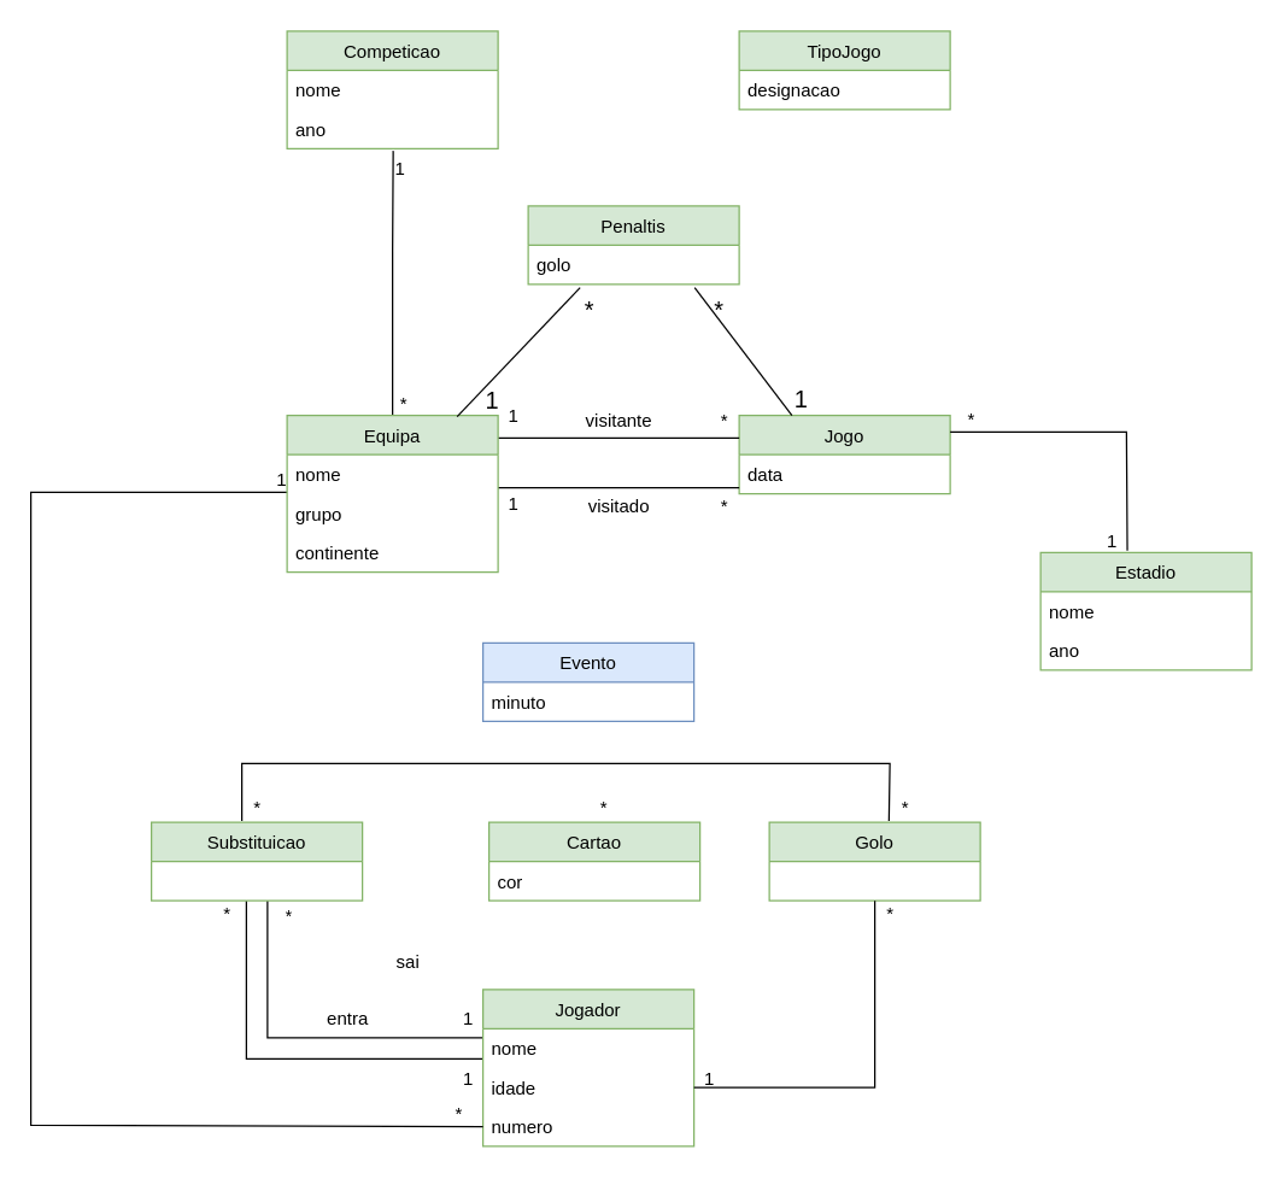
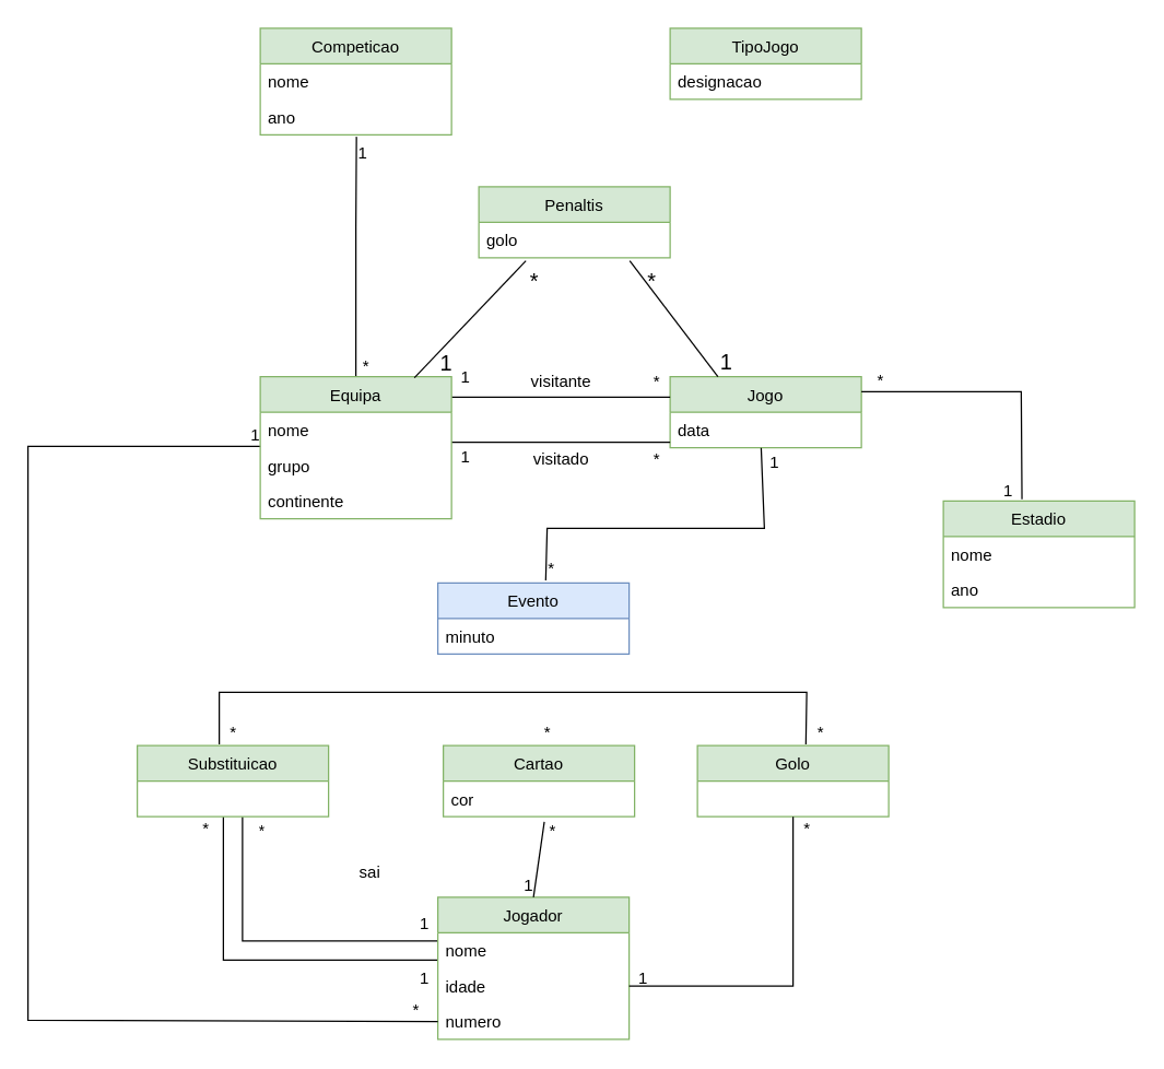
  <mxCell id="0" />
  <mxCell id="1" parent="0" />
  <mxCell id="2" value="Jogo" style="swimlane;fontStyle=0;childLayout=stackLayout;horizontal=1;startSize=26;fillColor=#d5e8d4;horizontalStack=0;resizeParent=1;resizeParentMax=0;resizeLast=0;collapsible=1;marginBottom=0;strokeColor=#82b366;" parent="1" vertex="1"><mxGeometry x="490" y="275" width="140" height="52" as="geometry" /></mxCell>
  <mxCell id="3" value="data" style="text;strokeColor=none;fillColor=none;align=left;verticalAlign=top;spacingLeft=4;spacingRight=4;overflow=hidden;rotatable=0;points=[[0,0.5],[1,0.5]];portConstraint=eastwest;" parent="2" vertex="1"><mxGeometry y="26" width="140" height="26" as="geometry" /></mxCell>
  <mxCell id="4" value="" style="line;strokeWidth=1;fillColor=none;align=left;verticalAlign=middle;spacingTop=-1;spacingLeft=3;spacingRight=3;rotatable=0;labelPosition=right;points=[];portConstraint=eastwest;strokeColor=inherit;" parent="1" vertex="1"><mxGeometry x="330" y="286" width="160" height="8" as="geometry" /></mxCell>
  <mxCell id="5" value="" style="line;strokeWidth=1;fillColor=none;align=left;verticalAlign=middle;spacingTop=-1;spacingLeft=3;spacingRight=3;rotatable=0;labelPosition=right;points=[];portConstraint=eastwest;strokeColor=inherit;" parent="1" vertex="1"><mxGeometry x="330" y="319" width="160" height="8" as="geometry" /></mxCell>
  <mxCell id="6" value="visitante" style="text;html=1;align=center;verticalAlign=middle;resizable=0;points=[];autosize=1;strokeColor=none;fillColor=none;" parent="1" vertex="1"><mxGeometry x="375" y="264" width="70" height="30" as="geometry" /></mxCell>
  <mxCell id="7" value="visitado" style="text;html=1;align=center;verticalAlign=middle;resizable=0;points=[];autosize=1;strokeColor=none;fillColor=none;" parent="1" vertex="1"><mxGeometry x="380" y="321" width="60" height="30" as="geometry" /></mxCell>
  <mxCell id="8" value="1" style="text;html=1;align=center;verticalAlign=middle;resizable=0;points=[];autosize=1;strokeColor=none;fillColor=none;" parent="1" vertex="1"><mxGeometry x="325" y="261" width="30" height="30" as="geometry" /></mxCell>
  <mxCell id="9" value="*" style="text;html=1;align=center;verticalAlign=middle;resizable=0;points=[];autosize=1;strokeColor=none;fillColor=none;" parent="1" vertex="1"><mxGeometry x="465" y="264" width="30" height="30" as="geometry" /></mxCell>
  <mxCell id="10" value="1" style="text;html=1;align=center;verticalAlign=middle;resizable=0;points=[];autosize=1;strokeColor=none;fillColor=none;" parent="1" vertex="1"><mxGeometry x="325" y="319" width="30" height="30" as="geometry" /></mxCell>
  <mxCell id="11" value="*" style="text;html=1;align=center;verticalAlign=middle;resizable=0;points=[];autosize=1;strokeColor=none;fillColor=none;" parent="1" vertex="1"><mxGeometry x="465" y="321" width="30" height="30" as="geometry" /></mxCell>
  <mxCell id="12" value="Estadio" style="swimlane;fontStyle=0;childLayout=stackLayout;horizontal=1;startSize=26;fillColor=#d5e8d4;horizontalStack=0;resizeParent=1;resizeParentMax=0;resizeLast=0;collapsible=1;marginBottom=0;strokeColor=#82b366;" parent="1" vertex="1"><mxGeometry x="690" y="366" width="140" height="78" as="geometry" /></mxCell>
  <mxCell id="13" value="nome" style="text;strokeColor=none;fillColor=none;align=left;verticalAlign=top;spacingLeft=4;spacingRight=4;overflow=hidden;rotatable=0;points=[[0,0.5],[1,0.5]];portConstraint=eastwest;" parent="12" vertex="1"><mxGeometry y="26" width="140" height="26" as="geometry" /></mxCell>
  <mxCell id="14" value="ano" style="text;strokeColor=none;fillColor=none;align=left;verticalAlign=top;spacingLeft=4;spacingRight=4;overflow=hidden;rotatable=0;points=[[0,0.5],[1,0.5]];portConstraint=eastwest;" parent="12" vertex="1"><mxGeometry y="52" width="140" height="26" as="geometry" /></mxCell>
  <mxCell id="15" value="" style="line;strokeWidth=1;fillColor=none;align=left;verticalAlign=middle;spacingTop=-1;spacingLeft=3;spacingRight=3;rotatable=0;labelPosition=right;points=[];portConstraint=eastwest;strokeColor=inherit;" parent="1" vertex="1"><mxGeometry x="630" y="306" width="40" as="geometry" /></mxCell>
  <mxCell id="16" value="Evento" style="swimlane;fontStyle=0;childLayout=stackLayout;horizontal=1;startSize=26;fillColor=#dae8fc;horizontalStack=0;resizeParent=1;resizeParentMax=0;resizeLast=0;collapsible=1;marginBottom=0;strokeColor=#6c8ebf;" parent="1" vertex="1"><mxGeometry x="320" y="426" width="140" height="52" as="geometry" /></mxCell>
  <mxCell id="17" value="minuto" style="text;align=left;verticalAlign=top;spacingLeft=4;spacingRight=4;overflow=hidden;rotatable=0;points=[[0,0.5],[1,0.5]];portConstraint=eastwest;" parent="16" vertex="1"><mxGeometry y="26" width="140" height="26" as="geometry" /></mxCell>
  <mxCell id="18" style="edgeStyle=orthogonalEdgeStyle;shape=link;rounded=0;orthogonalLoop=1;jettySize=auto;html=1;entryX=0;entryY=0.5;entryDx=0;entryDy=0;width=14;" parent="1" source="20" target="28" edge="1"><mxGeometry relative="1" as="geometry" /></mxCell>
  <mxCell id="19" value="*" style="edgeLabel;html=1;align=center;verticalAlign=middle;resizable=0;points=[];" parent="18" vertex="1" connectable="0"><mxGeometry x="-0.919" y="20" relative="1" as="geometry"><mxPoint as="offset" /></mxGeometry></mxCell>
  <mxCell id="20" value="Substituicao" style="swimlane;fontStyle=0;childLayout=stackLayout;horizontal=1;startSize=26;fillColor=#d5e8d4;horizontalStack=0;resizeParent=1;resizeParentMax=0;resizeLast=0;collapsible=1;marginBottom=0;strokeColor=#82b366;" parent="1" vertex="1"><mxGeometry x="100" y="545" width="140" height="52" as="geometry" /></mxCell>
  <mxCell id="21" value="" style="endArrow=none;html=1;rounded=0;entryX=0.411;entryY=-0.017;entryDx=0;entryDy=0;entryPerimeter=0;" parent="1" target="12" edge="1"><mxGeometry relative="1" as="geometry"><mxPoint x="630" y="286" as="sourcePoint" /><mxPoint x="747" y="356" as="targetPoint" /><Array as="points"><mxPoint x="747" y="286" /></Array></mxGeometry></mxCell>
  <mxCell id="22" value="*" style="resizable=0;html=1;align=left;verticalAlign=bottom;" parent="21" connectable="0" vertex="1"><mxGeometry x="-1" relative="1" as="geometry"><mxPoint x="10" as="offset" /></mxGeometry></mxCell>
  <mxCell id="23" value="1" style="resizable=0;html=1;align=right;verticalAlign=bottom;" parent="21" connectable="0" vertex="1"><mxGeometry x="1" relative="1" as="geometry"><mxPoint x="-7" y="2" as="offset" /></mxGeometry></mxCell>
  <mxCell id="24" value="Cartao" style="swimlane;fontStyle=0;childLayout=stackLayout;horizontal=1;startSize=26;fillColor=#d5e8d4;horizontalStack=0;resizeParent=1;resizeParentMax=0;resizeLast=0;collapsible=1;marginBottom=0;strokeColor=#82b366;" parent="1" vertex="1"><mxGeometry x="324" y="545" width="140" height="52" as="geometry" /></mxCell>
  <mxCell id="25" value="cor" style="text;strokeColor=none;fillColor=none;align=left;verticalAlign=top;spacingLeft=4;spacingRight=4;overflow=hidden;rotatable=0;points=[[0,0.5],[1,0.5]];portConstraint=eastwest;" parent="24" vertex="1"><mxGeometry y="26" width="140" height="26" as="geometry" /></mxCell>
  <mxCell id="26" value="Golo" style="swimlane;fontStyle=0;childLayout=stackLayout;horizontal=1;startSize=26;fillColor=#d5e8d4;horizontalStack=0;resizeParent=1;resizeParentMax=0;resizeLast=0;collapsible=1;marginBottom=0;strokeColor=#82b366;" parent="1" vertex="1"><mxGeometry x="510" y="545" width="140" height="52" as="geometry" /></mxCell>
  <mxCell id="27" value="Jogador" style="swimlane;fontStyle=0;childLayout=stackLayout;horizontal=1;startSize=26;fillColor=#d5e8d4;horizontalStack=0;resizeParent=1;resizeParentMax=0;resizeLast=0;collapsible=1;marginBottom=0;strokeColor=#82b366;" parent="1" vertex="1"><mxGeometry x="320" y="656" width="140" height="104" as="geometry" /></mxCell>
  <mxCell id="28" value="nome" style="text;strokeColor=none;fillColor=none;align=left;verticalAlign=top;spacingLeft=4;spacingRight=4;overflow=hidden;rotatable=0;points=[[0,0.5],[1,0.5]];portConstraint=eastwest;" parent="27" vertex="1"><mxGeometry y="26" width="140" height="26" as="geometry" /></mxCell>
  <mxCell id="29" value="idade" style="text;strokeColor=none;fillColor=none;align=left;verticalAlign=top;spacingLeft=4;spacingRight=4;overflow=hidden;rotatable=0;points=[[0,0.5],[1,0.5]];portConstraint=eastwest;" parent="27" vertex="1"><mxGeometry y="52" width="140" height="26" as="geometry" /></mxCell>
  <mxCell id="30" value="numero" style="text;strokeColor=none;fillColor=none;align=left;verticalAlign=top;spacingLeft=4;spacingRight=4;overflow=hidden;rotatable=0;points=[[0,0.5],[1,0.5]];portConstraint=eastwest;" parent="27" vertex="1"><mxGeometry y="78" width="140" height="26" as="geometry" /></mxCell>
  <mxCell id="31" value="Competicao" style="swimlane;fontStyle=0;childLayout=stackLayout;horizontal=1;startSize=26;fillColor=#d5e8d4;horizontalStack=0;resizeParent=1;resizeParentMax=0;resizeLast=0;collapsible=1;marginBottom=0;strokeColor=#82b366;" parent="1" vertex="1"><mxGeometry x="190" y="20" width="140" height="78" as="geometry" /></mxCell>
  <mxCell id="32" value="nome" style="text;align=left;verticalAlign=top;spacingLeft=4;spacingRight=4;overflow=hidden;rotatable=0;points=[[0,0.5],[1,0.5]];portConstraint=eastwest;" parent="31" vertex="1"><mxGeometry y="26" width="140" height="26" as="geometry" /></mxCell>
  <mxCell id="33" value="ano" style="text;strokeColor=none;fillColor=none;align=left;verticalAlign=top;spacingLeft=4;spacingRight=4;overflow=hidden;rotatable=0;points=[[0,0.5],[1,0.5]];portConstraint=eastwest;" parent="31" vertex="1"><mxGeometry y="52" width="140" height="26" as="geometry" /></mxCell>
  <mxCell id="34" value="" style="endArrow=none;html=1;rounded=0;entryX=0.567;entryY=-0.019;entryDx=0;entryDy=0;entryPerimeter=0;" parent="1" target="26" edge="1"><mxGeometry relative="1" as="geometry"><mxPoint x="160" y="544" as="sourcePoint" /><mxPoint x="580" y="506" as="targetPoint" /><Array as="points"><mxPoint x="160" y="506" /><mxPoint x="590" y="506" /></Array></mxGeometry></mxCell>
- <mxCell id="35" value="entra" style="text;html=1;align=center;verticalAlign=middle;resizable=0;points=[];autosize=1;strokeColor=none;fillColor=none;" parent="1" vertex="1"><mxGeometry x="205" y="661" width="50" height="30" as="geometry" /></mxCell>
  <mxCell id="36" value="sai" style="text;html=1;align=center;verticalAlign=middle;resizable=0;points=[];autosize=1;strokeColor=none;fillColor=none;" parent="1" vertex="1"><mxGeometry x="250" y="623" width="40" height="30" as="geometry" /></mxCell>
  <mxCell id="37" value="1" style="text;html=1;align=center;verticalAlign=middle;resizable=0;points=[];autosize=1;strokeColor=none;fillColor=none;" parent="1" vertex="1"><mxGeometry x="295" y="661" width="30" height="30" as="geometry" /></mxCell>
  <mxCell id="38" value="1" style="text;html=1;align=center;verticalAlign=middle;resizable=0;points=[];autosize=1;strokeColor=none;fillColor=none;" parent="1" vertex="1"><mxGeometry x="295" y="701" width="30" height="30" as="geometry" /></mxCell>
  <mxCell id="39" value="*" style="text;html=1;align=center;verticalAlign=middle;resizable=0;points=[];autosize=1;strokeColor=none;fillColor=none;" parent="1" vertex="1"><mxGeometry x="135" y="591" width="30" height="30" as="geometry" /></mxCell>
  <mxCell id="40" value="*" style="text;html=1;align=center;verticalAlign=middle;resizable=0;points=[];autosize=1;strokeColor=none;fillColor=none;" parent="1" vertex="1"><mxGeometry x="585" y="521" width="30" height="30" as="geometry" /></mxCell>
  <mxCell id="41" value="*" style="text;html=1;align=center;verticalAlign=middle;resizable=0;points=[];autosize=1;strokeColor=none;fillColor=none;" parent="1" vertex="1"><mxGeometry x="385" y="521" width="30" height="30" as="geometry" /></mxCell>
  <mxCell id="42" value="*" style="text;html=1;align=center;verticalAlign=middle;resizable=0;points=[];autosize=1;strokeColor=none;fillColor=none;" parent="1" vertex="1"><mxGeometry x="155" y="521" width="30" height="30" as="geometry" /></mxCell>
+ <mxCell id="43" value="" style="endArrow=none;html=1;rounded=0;exitX=0.564;exitY=-0.038;exitDx=0;exitDy=0;exitPerimeter=0;entryX=0.476;entryY=1.008;entryDx=0;entryDy=0;entryPerimeter=0;" parent="1" source="16" target="3" edge="1"><mxGeometry relative="1" as="geometry"><mxPoint x="350" y="396" as="sourcePoint" /><mxPoint x="570" y="346" as="targetPoint" /><Array as="points"><mxPoint x="400" y="386" /><mxPoint x="559" y="386" /></Array></mxGeometry></mxCell>
+ <mxCell id="44" value="*" style="resizable=0;html=1;align=left;verticalAlign=bottom;" parent="43" connectable="0" vertex="1"><mxGeometry x="-1" relative="1" as="geometry" /></mxCell>
+ <mxCell id="45" value="1" style="resizable=0;html=1;align=right;verticalAlign=bottom;" parent="43" connectable="0" vertex="1"><mxGeometry x="1" relative="1" as="geometry"><mxPoint x="13" y="19" as="offset" /></mxGeometry></mxCell>
  <mxCell id="46" value="" style="endArrow=none;html=1;rounded=0;exitX=0;exitY=0.5;exitDx=0;exitDy=0;" parent="1" source="30" edge="1"><mxGeometry relative="1" as="geometry"><mxPoint x="20" y="746" as="sourcePoint" /><mxPoint x="190" y="326" as="targetPoint" /><Array as="points"><mxPoint x="20" y="746" /><mxPoint x="20" y="326" /></Array></mxGeometry></mxCell>
  <mxCell id="47" value="*" style="resizable=0;html=1;align=left;verticalAlign=bottom;" parent="46" connectable="0" vertex="1"><mxGeometry x="-1" relative="1" as="geometry"><mxPoint x="-20" as="offset" /></mxGeometry></mxCell>
  <mxCell id="48" value="1" style="resizable=0;html=1;align=right;verticalAlign=bottom;" parent="46" connectable="0" vertex="1"><mxGeometry x="1" relative="1" as="geometry" /></mxCell>
+ <mxCell id="49" value="" style="endArrow=none;html=1;rounded=0;exitX=0.528;exitY=1.148;exitDx=0;exitDy=0;exitPerimeter=0;entryX=0.5;entryY=0;entryDx=0;entryDy=0;" parent="1" source="25" target="27" edge="1"><mxGeometry relative="1" as="geometry"><mxPoint x="680" y="646" as="sourcePoint" /><mxPoint x="840" y="646" as="targetPoint" /></mxGeometry></mxCell>
+ <mxCell id="50" value="*" style="resizable=0;html=1;align=left;verticalAlign=bottom;" parent="49" connectable="0" vertex="1"><mxGeometry x="-1" relative="1" as="geometry"><mxPoint x="2" y="15" as="offset" /></mxGeometry></mxCell>
+ <mxCell id="51" value="1" style="resizable=0;html=1;align=right;verticalAlign=bottom;" parent="49" connectable="0" vertex="1"><mxGeometry x="1" relative="1" as="geometry" /></mxCell>
  <mxCell id="52" value="" style="endArrow=none;html=1;rounded=0;exitX=0.5;exitY=1;exitDx=0;exitDy=0;entryX=1;entryY=0.5;entryDx=0;entryDy=0;" parent="1" source="26" target="29" edge="1"><mxGeometry relative="1" as="geometry"><mxPoint x="680" y="646" as="sourcePoint" /><mxPoint x="840" y="646" as="targetPoint" /><Array as="points"><mxPoint x="580" y="721" /></Array></mxGeometry></mxCell>
  <mxCell id="53" value="1" style="text;html=1;align=center;verticalAlign=middle;resizable=0;points=[];autosize=1;strokeColor=none;fillColor=none;" parent="1" vertex="1"><mxGeometry x="455" y="701" width="30" height="30" as="geometry" /></mxCell>
  <mxCell id="54" value="*" style="text;html=1;align=center;verticalAlign=middle;resizable=0;points=[];autosize=1;strokeColor=none;fillColor=none;" parent="1" vertex="1"><mxGeometry x="575" y="591" width="30" height="30" as="geometry" /></mxCell>
  <mxCell id="55" value="" style="endArrow=none;html=1;rounded=0;exitX=0.503;exitY=1.054;exitDx=0;exitDy=0;exitPerimeter=0;entryX=0.5;entryY=0;entryDx=0;entryDy=0;" parent="1" source="33" edge="1"><mxGeometry relative="1" as="geometry"><mxPoint x="370" y="246" as="sourcePoint" /><mxPoint x="260" y="276" as="targetPoint" /><Array as="points"><mxPoint x="260" y="166" /><mxPoint x="260" y="186" /></Array></mxGeometry></mxCell>
  <mxCell id="56" value="1" style="resizable=0;html=1;align=left;verticalAlign=bottom;" parent="55" connectable="0" vertex="1"><mxGeometry x="-1" relative="1" as="geometry"><mxPoint y="21" as="offset" /></mxGeometry></mxCell>
  <mxCell id="57" value="*" style="resizable=0;html=1;align=right;verticalAlign=bottom;" parent="55" connectable="0" vertex="1"><mxGeometry x="1" relative="1" as="geometry"><mxPoint x="10" as="offset" /></mxGeometry></mxCell>
  <mxCell id="58" value="TipoJogo" style="swimlane;fontStyle=0;childLayout=stackLayout;horizontal=1;startSize=26;fillColor=#d5e8d4;horizontalStack=0;resizeParent=1;resizeParentMax=0;resizeLast=0;collapsible=1;marginBottom=0;strokeColor=#82b366;" parent="1" vertex="1"><mxGeometry x="490" y="20" width="140" height="52" as="geometry" /></mxCell>
  <mxCell id="59" value="designacao" style="text;strokeColor=none;fillColor=none;align=left;verticalAlign=top;spacingLeft=4;spacingRight=4;overflow=hidden;rotatable=0;points=[[0,0.5],[1,0.5]];portConstraint=eastwest;" parent="58" vertex="1"><mxGeometry y="26" width="140" height="26" as="geometry" /></mxCell>
  <mxCell id="60" value="Equipa" style="swimlane;fontStyle=0;childLayout=stackLayout;horizontal=1;startSize=26;fillColor=#d5e8d4;horizontalStack=0;resizeParent=1;resizeParentMax=0;resizeLast=0;collapsible=1;marginBottom=0;strokeColor=#82b366;" parent="1" vertex="1"><mxGeometry x="190" y="275" width="140" height="104" as="geometry" /></mxCell>
  <mxCell id="61" value="nome" style="text;strokeColor=none;fillColor=none;align=left;verticalAlign=top;spacingLeft=4;spacingRight=4;overflow=hidden;rotatable=0;points=[[0,0.5],[1,0.5]];portConstraint=eastwest;" parent="60" vertex="1"><mxGeometry y="26" width="140" height="26" as="geometry" /></mxCell>
  <mxCell id="62" value="grupo" style="text;strokeColor=none;fillColor=none;align=left;verticalAlign=top;spacingLeft=4;spacingRight=4;overflow=hidden;rotatable=0;points=[[0,0.5],[1,0.5]];portConstraint=eastwest;" parent="60" vertex="1"><mxGeometry y="52" width="140" height="26" as="geometry" /></mxCell>
  <mxCell id="63" value="continente" style="text;strokeColor=none;fillColor=none;align=left;verticalAlign=top;spacingLeft=4;spacingRight=4;overflow=hidden;rotatable=0;points=[[0,0.5],[1,0.5]];portConstraint=eastwest;" parent="60" vertex="1"><mxGeometry y="78" width="140" height="26" as="geometry" /></mxCell>
  <mxCell id="64" value="Penaltis" style="swimlane;fontStyle=0;childLayout=stackLayout;horizontal=1;startSize=26;fillColor=#d5e8d4;horizontalStack=0;resizeParent=1;resizeParentMax=0;resizeLast=0;collapsible=1;marginBottom=0;strokeColor=#82b366;" vertex="1" parent="1"><mxGeometry x="350" y="136" width="140" height="52" as="geometry" /></mxCell>
  <mxCell id="65" value="golo" style="text;strokeColor=none;fillColor=none;align=left;verticalAlign=top;spacingLeft=4;spacingRight=4;overflow=hidden;rotatable=0;points=[[0,0.5],[1,0.5]];portConstraint=eastwest;" vertex="1" parent="64"><mxGeometry y="26" width="140" height="26" as="geometry" /></mxCell>
  <mxCell id="66" value="" style="endArrow=none;html=1;rounded=0;fontSize=12;startSize=14;endSize=14;sourcePerimeterSpacing=8;targetPerimeterSpacing=8;curved=1;entryX=0.789;entryY=1.085;entryDx=0;entryDy=0;entryPerimeter=0;exitX=0.25;exitY=0;exitDx=0;exitDy=0;" edge="1" parent="1" source="2" target="65"><mxGeometry relative="1" as="geometry"><mxPoint x="420" y="356" as="sourcePoint" /><mxPoint x="580" y="356" as="targetPoint" /></mxGeometry></mxCell>
  <mxCell id="67" value="1" style="resizable=0;html=1;align=left;verticalAlign=bottom;fontSize=16;" connectable="0" vertex="1" parent="66"><mxGeometry x="-1" relative="1" as="geometry" /></mxCell>
  <mxCell id="68" value="*" style="resizable=0;html=1;align=right;verticalAlign=bottom;fontSize=16;" connectable="0" vertex="1" parent="66"><mxGeometry x="1" relative="1" as="geometry"><mxPoint x="20" y="26" as="offset" /></mxGeometry></mxCell>
  <mxCell id="69" value="" style="endArrow=none;html=1;rounded=0;fontSize=12;startSize=14;endSize=14;sourcePerimeterSpacing=8;targetPerimeterSpacing=8;curved=1;entryX=0.246;entryY=1.085;entryDx=0;entryDy=0;entryPerimeter=0;exitX=0.806;exitY=0.008;exitDx=0;exitDy=0;exitPerimeter=0;" edge="1" parent="1" source="60" target="65"><mxGeometry relative="1" as="geometry"><mxPoint x="420" y="356" as="sourcePoint" /><mxPoint x="580" y="356" as="targetPoint" /></mxGeometry></mxCell>
  <mxCell id="70" value="1" style="resizable=0;html=1;align=left;verticalAlign=bottom;fontSize=16;" connectable="0" vertex="1" parent="69"><mxGeometry x="-1" relative="1" as="geometry"><mxPoint x="17" as="offset" /></mxGeometry></mxCell>
  <mxCell id="71" value="*" style="resizable=0;html=1;align=right;verticalAlign=bottom;fontSize=16;" connectable="0" vertex="1" parent="69"><mxGeometry x="1" relative="1" as="geometry"><mxPoint x="10" y="26" as="offset" /></mxGeometry></mxCell>
